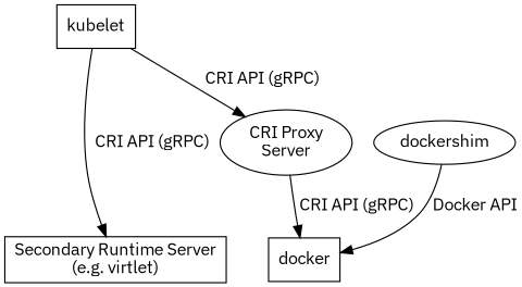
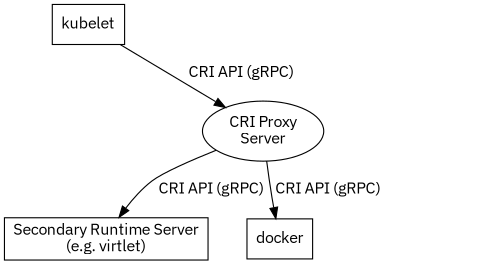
  digraph {
    fontname="IBM Plex Sans"
    node [fontname="IBM Plex Sans" shape=rectangle]
    edge [fontname="IBM Plex Sans"]
    n1 [label="CRI Proxy\nServer" shape=""]
    n2 [label="Secondary Runtime Server\n(e.g. virtlet)"]
    docker
-   n4 [label=dockershim shape=""]
    kubelet
-   kubelet -> n2 [label="  CRI API (gRPC)"]
+   n1 -> n2 [label="  CRI API (gRPC)"]
    n1 -> docker [label=" CRI API (gRPC) "]
-   n4 -> docker [label=" Docker API"]
    kubelet -> n1 [label="  CRI API (gRPC)"]
  }
